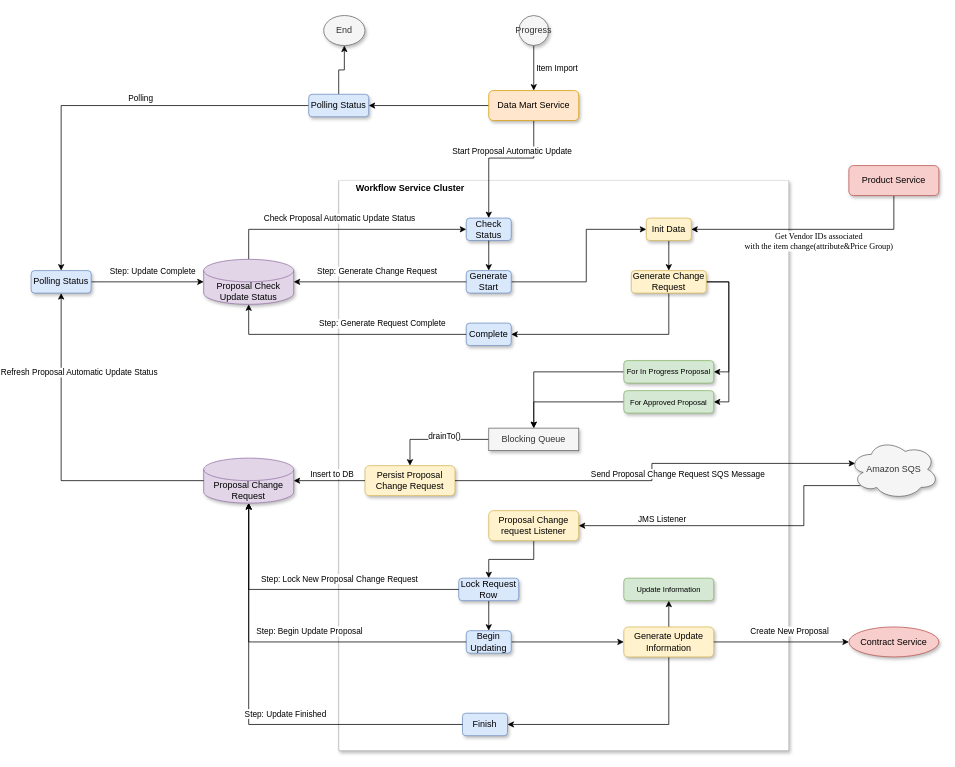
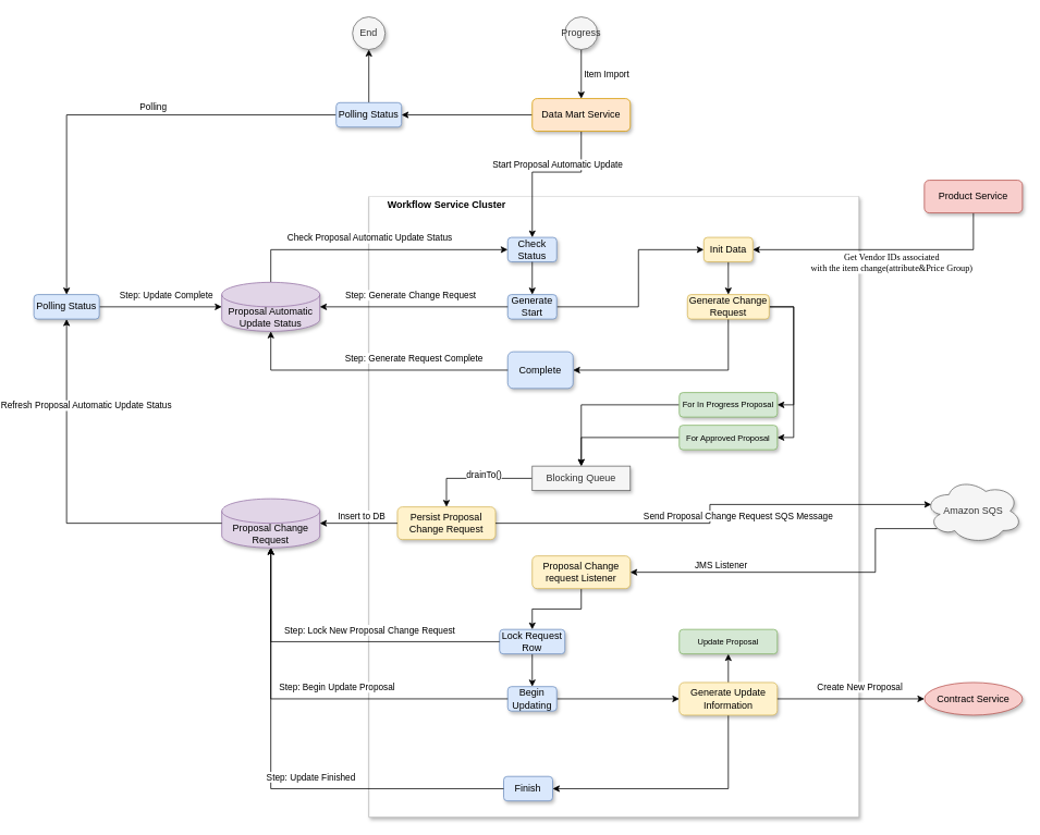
  <mxCell id="0" />
  <mxCell id="1" parent="0" />
  <mxCell id="2" value="" style="swimlane;startSize=0;verticalAlign=middle;shadow=1;fillColor=#f5f5f5;gradientDirection=west;swimlaneFillColor=#ffffff;fontColor=#333333;sketch=0;glass=0;strokeColor=#B3B3B3;" vertex="1" parent="1"><mxGeometry x="430" y="240" width="600" height="760" as="geometry"><mxRectangle x="340" y="320" width="50" height="40" as="alternateBounds" /></mxGeometry></mxCell>
  <mxCell id="3" value="&lt;font style=&quot;font-size: 12px&quot;&gt;&lt;b&gt;Workflow Service Cluster&lt;/b&gt;&lt;/font&gt;" style="text;html=1;align=center;verticalAlign=middle;resizable=0;points=[];autosize=1;strokeColor=none;shadow=0;" vertex="1" parent="2"><mxGeometry x="15" width="160" height="20" as="geometry" /></mxCell>
  <mxCell id="4" value="&lt;font style=&quot;font-size: 12px&quot;&gt;Check Status&lt;/font&gt;" style="rounded=1;whiteSpace=wrap;html=1;fillColor=#dae8fc;strokeColor=#6c8ebf;shadow=1;" vertex="1" parent="2"><mxGeometry x="170" y="50" width="60" height="30" as="geometry" /></mxCell>
  <mxCell id="5" style="edgeStyle=orthogonalEdgeStyle;rounded=0;orthogonalLoop=1;jettySize=auto;html=1;entryX=1;entryY=0.5;entryDx=0;entryDy=0;exitX=1;exitY=0.5;exitDx=0;exitDy=0;" edge="1" parent="2" source="22" target="17"><mxGeometry relative="1" as="geometry" /></mxCell>
  <mxCell id="6" style="edgeStyle=orthogonalEdgeStyle;rounded=0;orthogonalLoop=1;jettySize=auto;html=1;entryX=1;entryY=0.5;entryDx=0;entryDy=0;exitX=1;exitY=0.5;exitDx=0;exitDy=0;" edge="1" parent="2" source="22" target="15"><mxGeometry relative="1" as="geometry" /></mxCell>
  <mxCell id="7" style="edgeStyle=orthogonalEdgeStyle;rounded=0;orthogonalLoop=1;jettySize=auto;html=1;entryX=0;entryY=0.5;entryDx=0;entryDy=0;" edge="1" parent="2" source="8" target="20"><mxGeometry relative="1" as="geometry"><Array as="points"><mxPoint x="330" y="135" /><mxPoint x="330" y="65" /></Array></mxGeometry></mxCell>
  <mxCell id="8" value="Generate Start" style="whiteSpace=wrap;html=1;rounded=1;shadow=1;strokeColor=#6c8ebf;fillColor=#dae8fc;" vertex="1" parent="2"><mxGeometry x="170" y="120" width="60" height="30" as="geometry" /></mxCell>
  <mxCell id="9" value="" style="edgeStyle=orthogonalEdgeStyle;rounded=0;orthogonalLoop=1;jettySize=auto;html=1;" edge="1" parent="2" source="4" target="8"><mxGeometry relative="1" as="geometry" /></mxCell>
  <mxCell id="10" value="Persist Proposal Change Request" style="whiteSpace=wrap;html=1;rounded=1;shadow=1;strokeColor=#d6b656;fillColor=#fff2cc;" vertex="1" parent="2"><mxGeometry x="35" y="380" width="120" height="40" as="geometry" /></mxCell>
  <mxCell id="11" style="edgeStyle=orthogonalEdgeStyle;rounded=0;orthogonalLoop=1;jettySize=auto;html=1;entryX=0.5;entryY=0;entryDx=0;entryDy=0;" edge="1" parent="2" source="13" target="10"><mxGeometry relative="1" as="geometry" /></mxCell>
  <mxCell id="12" value="drainTo()" style="edgeLabel;html=1;align=center;verticalAlign=middle;resizable=0;points=[];" vertex="1" connectable="0" parent="11"><mxGeometry x="-0.222" y="-1" relative="1" as="geometry"><mxPoint x="-6" y="-4" as="offset" /></mxGeometry></mxCell>
  <mxCell id="13" value="Blocking Queue" style="rounded=0;whiteSpace=wrap;html=1;shadow=1;glass=0;sketch=0;strokeColor=#666666;fillColor=#f5f5f5;verticalAlign=middle;fontColor=#333333;" vertex="1" parent="2"><mxGeometry x="200" y="330" width="120" height="30" as="geometry" /></mxCell>
  <mxCell id="14" style="edgeStyle=orthogonalEdgeStyle;rounded=0;orthogonalLoop=1;jettySize=auto;html=1;" edge="1" parent="2" source="15" target="13"><mxGeometry relative="1" as="geometry" /></mxCell>
  <mxCell id="15" value="&lt;font style=&quot;font-size: 10px&quot;&gt;For In Progress Proposal&lt;/font&gt;" style="whiteSpace=wrap;html=1;rounded=1;shadow=1;strokeColor=#82b366;fillColor=#d5e8d4;" vertex="1" parent="2"><mxGeometry x="380" y="240" width="120" height="30" as="geometry" /></mxCell>
  <mxCell id="16" style="edgeStyle=orthogonalEdgeStyle;rounded=0;orthogonalLoop=1;jettySize=auto;html=1;entryX=0.5;entryY=0;entryDx=0;entryDy=0;" edge="1" parent="2" source="17" target="13"><mxGeometry relative="1" as="geometry" /></mxCell>
  <mxCell id="17" value="&lt;font style=&quot;font-size: 10px&quot;&gt;For Approved Proposal&lt;/font&gt;" style="whiteSpace=wrap;html=1;rounded=1;shadow=1;strokeColor=#82b366;fillColor=#d5e8d4;" vertex="1" parent="2"><mxGeometry x="380" y="280" width="120" height="30" as="geometry" /></mxCell>
- <mxCell id="18" value="Complete" style="rounded=1;whiteSpace=wrap;html=1;fillColor=#dae8fc;strokeColor=#6c8ebf;shadow=1;" vertex="1" parent="2"><mxGeometry x="170" y="190" width="60" height="30" as="geometry" /></mxCell>
+ <mxCell id="18" value="Complete" style="rounded=1;whiteSpace=wrap;html=1;fillColor=#dae8fc;strokeColor=#6c8ebf;shadow=1;" vertex="1" parent="2"><mxGeometry x="170" y="190" width="80" height="45" as="geometry" /></mxCell>
  <mxCell id="19" style="edgeStyle=orthogonalEdgeStyle;rounded=0;orthogonalLoop=1;jettySize=auto;html=1;entryX=0.5;entryY=0;entryDx=0;entryDy=0;" edge="1" parent="2" source="20" target="22"><mxGeometry relative="1" as="geometry" /></mxCell>
  <mxCell id="20" value="Init Data" style="whiteSpace=wrap;html=1;rounded=1;shadow=1;strokeColor=#d6b656;fillColor=#fff2cc;" vertex="1" parent="2"><mxGeometry x="410" y="50" width="60" height="30" as="geometry" /></mxCell>
  <mxCell id="21" style="edgeStyle=orthogonalEdgeStyle;rounded=0;orthogonalLoop=1;jettySize=auto;html=1;entryX=1;entryY=0.5;entryDx=0;entryDy=0;exitX=0.5;exitY=1;exitDx=0;exitDy=0;" edge="1" parent="2" source="22" target="18"><mxGeometry relative="1" as="geometry" /></mxCell>
  <mxCell id="22" value="Generate Change Request" style="whiteSpace=wrap;html=1;rounded=1;shadow=1;strokeColor=#d6b656;fillColor=#fff2cc;" vertex="1" parent="2"><mxGeometry x="390" y="120" width="100" height="30" as="geometry" /></mxCell>
  <mxCell id="23" style="edgeStyle=orthogonalEdgeStyle;rounded=0;orthogonalLoop=1;jettySize=auto;html=1;entryX=0.5;entryY=0;entryDx=0;entryDy=0;" edge="1" parent="2" source="24" target="26"><mxGeometry relative="1" as="geometry" /></mxCell>
  <mxCell id="24" value="Proposal Change request Listener" style="whiteSpace=wrap;html=1;rounded=1;shadow=1;strokeColor=#d6b656;fillColor=#fff2cc;" vertex="1" parent="2"><mxGeometry x="200" y="440" width="120" height="40" as="geometry" /></mxCell>
  <mxCell id="25" style="edgeStyle=orthogonalEdgeStyle;rounded=0;orthogonalLoop=1;jettySize=auto;html=1;entryX=0.5;entryY=0;entryDx=0;entryDy=0;" edge="1" parent="2" source="26" target="28"><mxGeometry relative="1" as="geometry" /></mxCell>
  <mxCell id="26" value="Lock Request Row" style="rounded=1;whiteSpace=wrap;html=1;fillColor=#dae8fc;strokeColor=#6c8ebf;shadow=1;" vertex="1" parent="2"><mxGeometry x="160" y="530" width="80" height="30" as="geometry" /></mxCell>
  <mxCell id="27" style="edgeStyle=orthogonalEdgeStyle;rounded=0;orthogonalLoop=1;jettySize=auto;html=1;entryX=0;entryY=0.5;entryDx=0;entryDy=0;" edge="1" parent="2" source="28" target="31"><mxGeometry relative="1" as="geometry" /></mxCell>
  <mxCell id="28" value="Begin Updating" style="rounded=1;whiteSpace=wrap;html=1;fillColor=#dae8fc;strokeColor=#6c8ebf;shadow=1;" vertex="1" parent="2"><mxGeometry x="170" y="600" width="60" height="30" as="geometry" /></mxCell>
  <mxCell id="29" style="edgeStyle=orthogonalEdgeStyle;rounded=0;orthogonalLoop=1;jettySize=auto;html=1;entryX=0.5;entryY=1;entryDx=0;entryDy=0;exitX=0.5;exitY=0;exitDx=0;exitDy=0;" edge="1" parent="2" source="31" target="33"><mxGeometry relative="1" as="geometry" /></mxCell>
  <mxCell id="30" style="edgeStyle=orthogonalEdgeStyle;rounded=0;orthogonalLoop=1;jettySize=auto;html=1;entryX=1;entryY=0.5;entryDx=0;entryDy=0;exitX=0.5;exitY=1;exitDx=0;exitDy=0;" edge="1" parent="2" source="31" target="32"><mxGeometry relative="1" as="geometry" /></mxCell>
  <mxCell id="31" value="Generate Update Information" style="whiteSpace=wrap;html=1;rounded=1;shadow=1;strokeColor=#d6b656;fillColor=#fff2cc;" vertex="1" parent="2"><mxGeometry x="380" y="595" width="120" height="40" as="geometry" /></mxCell>
  <mxCell id="32" value="Finish" style="rounded=1;whiteSpace=wrap;html=1;fillColor=#dae8fc;strokeColor=#6c8ebf;shadow=1;" vertex="1" parent="2"><mxGeometry x="165" y="710" width="60" height="30" as="geometry" /></mxCell>
- <mxCell id="33" value="&lt;font style=&quot;font-size: 10px&quot;&gt;Update Information&lt;/font&gt;" style="whiteSpace=wrap;html=1;rounded=1;shadow=1;strokeColor=#82b366;fillColor=#d5e8d4;" vertex="1" parent="2"><mxGeometry x="380" y="530" width="120" height="30" as="geometry" /></mxCell>
+ <mxCell id="33" value="&lt;font style=&quot;font-size: 10px&quot;&gt;Update Proposal&lt;/font&gt;" style="whiteSpace=wrap;html=1;rounded=1;shadow=1;strokeColor=#82b366;fillColor=#d5e8d4;" vertex="1" parent="2"><mxGeometry x="380" y="530" width="120" height="30" as="geometry" /></mxCell>
  <mxCell id="34" style="edgeStyle=orthogonalEdgeStyle;rounded=0;orthogonalLoop=1;jettySize=auto;html=1;entryX=1;entryY=0.5;entryDx=0;entryDy=0;exitX=0.13;exitY=0.77;exitDx=0;exitDy=0;exitPerimeter=0;" edge="1" parent="1" source="36" target="24"><mxGeometry relative="1" as="geometry"><Array as="points"><mxPoint x="1050" y="647" /><mxPoint x="1050" y="700" /></Array></mxGeometry></mxCell>
  <mxCell id="35" value="JMS Listener" style="edgeLabel;html=1;align=center;verticalAlign=middle;resizable=0;points=[];" vertex="1" connectable="0" parent="34"><mxGeometry x="0.484" y="-1" relative="1" as="geometry"><mxPoint y="-9" as="offset" /></mxGeometry></mxCell>
  <mxCell id="36" value="Amazon SQS" style="ellipse;shape=cloud;whiteSpace=wrap;html=1;fillColor=#f5f5f5;strokeColor=#666666;shadow=1;fontColor=#333333;" vertex="1" parent="1"><mxGeometry x="1110" y="585" width="120" height="80" as="geometry" /></mxCell>
  <mxCell id="37" style="edgeStyle=orthogonalEdgeStyle;rounded=0;orthogonalLoop=1;jettySize=auto;html=1;entryX=0.5;entryY=0;entryDx=0;entryDy=0;exitX=0.5;exitY=1;exitDx=0;exitDy=0;" edge="1" parent="1" source="40" target="4"><mxGeometry relative="1" as="geometry"><mxPoint x="610" y="60" as="targetPoint" /><Array as="points"><mxPoint x="690" y="210" /><mxPoint x="630" y="210" /></Array></mxGeometry></mxCell>
  <mxCell id="38" value="Start Proposal Automatic Update" style="edgeLabel;html=1;align=center;verticalAlign=middle;resizable=0;points=[];" vertex="1" connectable="0" parent="37"><mxGeometry x="0.334" y="2" relative="1" as="geometry"><mxPoint x="28" y="-27" as="offset" /></mxGeometry></mxCell>
  <mxCell id="39" style="edgeStyle=orthogonalEdgeStyle;rounded=0;orthogonalLoop=1;jettySize=auto;html=1;entryX=1;entryY=0.5;entryDx=0;entryDy=0;" edge="1" parent="1" source="40" target="73"><mxGeometry relative="1" as="geometry"><mxPoint x="460" y="140" as="targetPoint" /></mxGeometry></mxCell>
  <mxCell id="40" value="Data Mart Service" style="rounded=1;whiteSpace=wrap;html=1;fillColor=#ffe6cc;strokeColor=#d79b00;shadow=1;" vertex="1" parent="1"><mxGeometry x="630" y="120" width="120" height="40" as="geometry" /></mxCell>
  <mxCell id="41" style="edgeStyle=orthogonalEdgeStyle;rounded=0;orthogonalLoop=1;jettySize=auto;html=1;entryX=0.5;entryY=0;entryDx=0;entryDy=0;" edge="1" parent="1" source="43" target="40"><mxGeometry relative="1" as="geometry" /></mxCell>
  <mxCell id="42" value="Item Import" style="edgeLabel;html=1;align=center;verticalAlign=middle;resizable=0;points=[];" vertex="1" connectable="0" parent="41"><mxGeometry x="-0.306" relative="1" as="geometry"><mxPoint x="30" y="9" as="offset" /></mxGeometry></mxCell>
  <mxCell id="43" value="Progress" style="ellipse;whiteSpace=wrap;html=1;aspect=fixed;fillColor=#f5f5f5;strokeColor=#666666;fontColor=#333333;shadow=1;" vertex="1" parent="1"><mxGeometry x="670" y="20" width="40" height="40" as="geometry" /></mxCell>
  <mxCell id="44" style="edgeStyle=orthogonalEdgeStyle;rounded=0;orthogonalLoop=1;jettySize=auto;html=1;entryX=1;entryY=0.5;entryDx=0;entryDy=0;exitX=0.5;exitY=1;exitDx=0;exitDy=0;" edge="1" parent="1" source="46" target="20"><mxGeometry relative="1" as="geometry"><Array as="points"><mxPoint x="1170" y="305" /></Array></mxGeometry></mxCell>
  <mxCell id="45" value="&lt;span style=&quot;font-family: &amp;#34;verdana&amp;#34;&quot;&gt;Get Vendor IDs associated &lt;br&gt;with the item change(attribute&amp;amp;Price Group)&lt;/span&gt;" style="edgeLabel;html=1;align=center;verticalAlign=middle;resizable=0;points=[];" vertex="1" connectable="0" parent="44"><mxGeometry x="-0.311" y="-1" relative="1" as="geometry"><mxPoint x="-37" y="16" as="offset" /></mxGeometry></mxCell>
  <mxCell id="46" value="Product Service" style="rounded=1;whiteSpace=wrap;html=1;verticalAlign=middle;fillColor=#f8cecc;strokeColor=#b85450;shadow=1;" vertex="1" parent="1"><mxGeometry x="1110" y="220" width="120" height="40" as="geometry" /></mxCell>
  <mxCell id="47" value="Proposal Change Request" style="shape=cylinder3;whiteSpace=wrap;html=1;boundedLbl=1;backgroundOutline=1;size=15;shadow=1;fillColor=#e1d5e7;verticalAlign=middle;strokeColor=#9673a6;" vertex="1" parent="1"><mxGeometry x="250" y="610" width="120" height="60" as="geometry" /></mxCell>
  <mxCell id="48" style="edgeStyle=orthogonalEdgeStyle;rounded=0;orthogonalLoop=1;jettySize=auto;html=1;entryX=0;entryY=0.5;entryDx=0;entryDy=0;exitX=0.5;exitY=0;exitDx=0;exitDy=0;exitPerimeter=0;" edge="1" parent="1" source="52" target="4"><mxGeometry relative="1" as="geometry" /></mxCell>
  <mxCell id="49" value="Check Proposal Automatic Update Status" style="edgeLabel;html=1;align=center;verticalAlign=middle;resizable=0;points=[];" vertex="1" connectable="0" parent="48"><mxGeometry x="-0.181" y="2" relative="1" as="geometry"><mxPoint x="25" y="-13" as="offset" /></mxGeometry></mxCell>
  <mxCell id="50" style="edgeStyle=orthogonalEdgeStyle;rounded=0;orthogonalLoop=1;jettySize=auto;html=1;exitX=0;exitY=0.5;exitDx=0;exitDy=0;exitPerimeter=0;entryX=0.5;entryY=1;entryDx=0;entryDy=0;" edge="1" parent="1" source="47" target="77"><mxGeometry relative="1" as="geometry"><mxPoint x="160" y="650" as="sourcePoint" /><mxPoint x="80" y="480" as="targetPoint" /><Array as="points"><mxPoint x="60" y="640" /></Array></mxGeometry></mxCell>
  <mxCell id="51" value="Refresh Proposal Automatic Update Status" style="edgeLabel;html=1;align=center;verticalAlign=middle;resizable=0;points=[];" vertex="1" connectable="0" parent="50"><mxGeometry x="-0.212" y="-4" relative="1" as="geometry"><mxPoint x="6" y="-141" as="offset" /></mxGeometry></mxCell>
- <mxCell id="52" value="Proposal Check Update Status" style="shape=cylinder3;whiteSpace=wrap;html=1;boundedLbl=1;backgroundOutline=1;size=15;shadow=1;fillColor=#e1d5e7;verticalAlign=middle;strokeColor=#9673a6;" vertex="1" parent="1"><mxGeometry x="250" y="345" width="120" height="60" as="geometry" /></mxCell>
+ <mxCell id="52" value="Proposal Automatic Update Status" style="shape=cylinder3;whiteSpace=wrap;html=1;boundedLbl=1;backgroundOutline=1;size=15;shadow=1;fillColor=#e1d5e7;verticalAlign=middle;strokeColor=#9673a6;" vertex="1" parent="1"><mxGeometry x="250" y="345" width="120" height="60" as="geometry" /></mxCell>
  <mxCell id="53" style="edgeStyle=orthogonalEdgeStyle;rounded=0;orthogonalLoop=1;jettySize=auto;html=1;entryX=1;entryY=0.5;entryDx=0;entryDy=0;entryPerimeter=0;" edge="1" parent="1" source="8" target="52"><mxGeometry relative="1" as="geometry" /></mxCell>
  <mxCell id="54" value="Step: Generate Change Request" style="edgeLabel;html=1;align=center;verticalAlign=middle;resizable=0;points=[];" vertex="1" connectable="0" parent="53"><mxGeometry x="-0.151" y="-1" relative="1" as="geometry"><mxPoint x="-22" y="-14" as="offset" /></mxGeometry></mxCell>
  <mxCell id="55" style="edgeStyle=orthogonalEdgeStyle;rounded=0;orthogonalLoop=1;jettySize=auto;html=1;entryX=1;entryY=0.5;entryDx=0;entryDy=0;entryPerimeter=0;" edge="1" parent="1" source="10" target="47"><mxGeometry relative="1" as="geometry" /></mxCell>
  <mxCell id="56" value="Insert to DB" style="edgeLabel;html=1;align=center;verticalAlign=middle;resizable=0;points=[];" vertex="1" connectable="0" parent="55"><mxGeometry x="-0.265" y="3" relative="1" as="geometry"><mxPoint x="-10" y="-13" as="offset" /></mxGeometry></mxCell>
  <mxCell id="57" style="edgeStyle=orthogonalEdgeStyle;rounded=0;orthogonalLoop=1;jettySize=auto;html=1;entryX=0.5;entryY=1;entryDx=0;entryDy=0;entryPerimeter=0;" edge="1" parent="1" source="18" target="52"><mxGeometry relative="1" as="geometry" /></mxCell>
  <mxCell id="58" value="Step: Generate Request Complete" style="edgeLabel;html=1;align=center;verticalAlign=middle;resizable=0;points=[];" vertex="1" connectable="0" parent="57"><mxGeometry x="-0.147" relative="1" as="geometry"><mxPoint x="28" y="-15" as="offset" /></mxGeometry></mxCell>
  <mxCell id="59" style="edgeStyle=orthogonalEdgeStyle;rounded=0;orthogonalLoop=1;jettySize=auto;html=1;entryX=0.07;entryY=0.4;entryDx=0;entryDy=0;entryPerimeter=0;" edge="1" parent="1" source="10" target="36"><mxGeometry relative="1" as="geometry" /></mxCell>
  <mxCell id="60" value="Send Proposal Change Request SQS Message" style="edgeLabel;html=1;align=center;verticalAlign=middle;resizable=0;points=[];" vertex="1" connectable="0" parent="59"><mxGeometry x="-0.236" y="-3" relative="1" as="geometry"><mxPoint x="83" y="-13" as="offset" /></mxGeometry></mxCell>
  <mxCell id="61" style="edgeStyle=orthogonalEdgeStyle;rounded=0;orthogonalLoop=1;jettySize=auto;html=1;entryX=0.5;entryY=1;entryDx=0;entryDy=0;entryPerimeter=0;" edge="1" parent="1" source="26" target="47"><mxGeometry relative="1" as="geometry" /></mxCell>
  <mxCell id="62" value="Step: Lock New Proposal Change Request" style="edgeLabel;html=1;align=center;verticalAlign=middle;resizable=0;points=[];" vertex="1" connectable="0" parent="61"><mxGeometry x="0.004" y="2" relative="1" as="geometry"><mxPoint x="38" y="-17" as="offset" /></mxGeometry></mxCell>
  <mxCell id="63" style="edgeStyle=orthogonalEdgeStyle;rounded=0;orthogonalLoop=1;jettySize=auto;html=1;" edge="1" parent="1" source="28" target="47"><mxGeometry relative="1" as="geometry" /></mxCell>
  <mxCell id="64" value="Step: Begin Update Proposal" style="edgeLabel;html=1;align=center;verticalAlign=middle;resizable=0;points=[];" vertex="1" connectable="0" parent="63"><mxGeometry x="-0.029" relative="1" as="geometry"><mxPoint x="21" y="-15" as="offset" /></mxGeometry></mxCell>
  <mxCell id="65" style="edgeStyle=orthogonalEdgeStyle;rounded=0;orthogonalLoop=1;jettySize=auto;html=1;entryX=0.5;entryY=1;entryDx=0;entryDy=0;entryPerimeter=0;" edge="1" parent="1" source="32" target="47"><mxGeometry relative="1" as="geometry" /></mxCell>
  <mxCell id="66" value="Step: Update Finished" style="edgeLabel;html=1;align=center;verticalAlign=middle;resizable=0;points=[];" vertex="1" connectable="0" parent="65"><mxGeometry x="-0.183" y="-2" relative="1" as="geometry"><mxPoint y="-13" as="offset" /></mxGeometry></mxCell>
  <mxCell id="67" value="Contract Service" style="ellipse;whiteSpace=wrap;html=1;verticalAlign=middle;fillColor=#f8cecc;strokeColor=#b85450;shadow=1;" vertex="1" parent="1"><mxGeometry x="1110" y="835" width="120" height="40" as="geometry" /></mxCell>
  <mxCell id="68" style="edgeStyle=orthogonalEdgeStyle;rounded=0;orthogonalLoop=1;jettySize=auto;html=1;entryX=0;entryY=0.5;entryDx=0;entryDy=0;" edge="1" parent="1" source="31" target="67"><mxGeometry relative="1" as="geometry" /></mxCell>
  <mxCell id="69" value="Create New Proposal" style="edgeLabel;html=1;align=center;verticalAlign=middle;resizable=0;points=[];" vertex="1" connectable="0" parent="68"><mxGeometry x="0.324" relative="1" as="geometry"><mxPoint x="-19" y="-15" as="offset" /></mxGeometry></mxCell>
  <mxCell id="70" style="edgeStyle=orthogonalEdgeStyle;rounded=0;orthogonalLoop=1;jettySize=auto;html=1;entryX=0.5;entryY=1;entryDx=0;entryDy=0;" edge="1" parent="1" source="73" target="74"><mxGeometry relative="1" as="geometry" /></mxCell>
  <mxCell id="71" style="edgeStyle=orthogonalEdgeStyle;rounded=0;orthogonalLoop=1;jettySize=auto;html=1;entryX=0.5;entryY=0;entryDx=0;entryDy=0;" edge="1" parent="1" source="73" target="77"><mxGeometry relative="1" as="geometry" /></mxCell>
  <mxCell id="72" value="Polling" style="edgeLabel;html=1;align=center;verticalAlign=middle;resizable=0;points=[];" vertex="1" connectable="0" parent="71"><mxGeometry x="-0.182" relative="1" as="geometry"><mxPoint y="-10" as="offset" /></mxGeometry></mxCell>
  <mxCell id="73" value="Polling Status" style="rounded=1;whiteSpace=wrap;html=1;fillColor=#dae8fc;strokeColor=#6c8ebf;shadow=1;" vertex="1" parent="1"><mxGeometry x="390" y="125" width="80" height="30" as="geometry" /></mxCell>
- <mxCell id="74" value="End" style="ellipse;whiteSpace=wrap;html=1;aspect=fixed;fillColor=#f5f5f5;strokeColor=#666666;fontColor=#333333;shadow=1;" vertex="1" parent="1"><mxGeometry x="410" y="20" width="55" height="40" as="geometry" /></mxCell>
+ <mxCell id="74" value="End" style="ellipse;whiteSpace=wrap;html=1;aspect=fixed;fillColor=#f5f5f5;strokeColor=#666666;fontColor=#333333;shadow=1;" vertex="1" parent="1"><mxGeometry x="410" y="20" width="40" height="40" as="geometry" /></mxCell>
  <mxCell id="75" style="edgeStyle=orthogonalEdgeStyle;rounded=0;orthogonalLoop=1;jettySize=auto;html=1;entryX=0;entryY=0.5;entryDx=0;entryDy=0;entryPerimeter=0;" edge="1" parent="1" source="77" target="52"><mxGeometry relative="1" as="geometry" /></mxCell>
  <mxCell id="76" value="Step: Update Complete" style="edgeLabel;html=1;align=center;verticalAlign=middle;resizable=0;points=[];" vertex="1" connectable="0" parent="75"><mxGeometry x="-0.3" y="1" relative="1" as="geometry"><mxPoint x="28" y="-14" as="offset" /></mxGeometry></mxCell>
  <mxCell id="77" value="Polling Status" style="rounded=1;whiteSpace=wrap;html=1;fillColor=#dae8fc;strokeColor=#6c8ebf;shadow=1;" vertex="1" parent="1"><mxGeometry x="20" y="360" width="80" height="30" as="geometry" /></mxCell>
